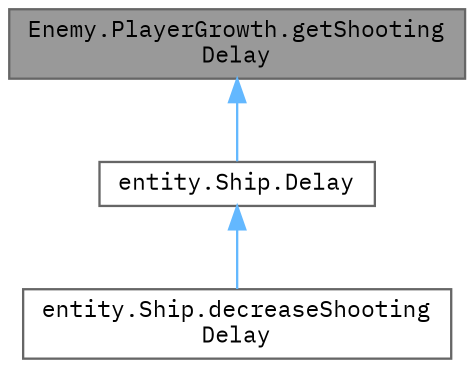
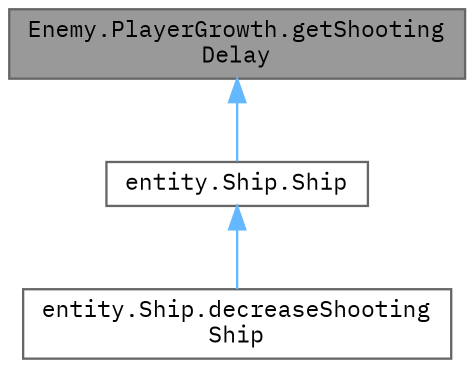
  digraph {
    fontname="IBM Plex Mono"
    rankdir=TB
    node [color=grey40 fillcolor=white fontname="IBM Plex Mono" fontsize=10 shape=box style=filled]
    edge [color=steelblue1 dir=back fontname="IBM Plex Mono" fontsize=10 labelfontname=Helvetica labelfontsize=10 style=solid]
    n1 [color=gray40 fillcolor=grey60 fontcolor=black height=0.2 label="Enemy.PlayerGrowth.getShooting\lDelay" width=0.4]
-   n2 [height=0.2 label="entity.Ship.Delay" width=0.4]
-   n3 [height=0.2 label="entity.Ship.decreaseShooting\lDelay" width=0.4]
+   n2 [height=0.2 label="entity.Ship.Ship" width=0.4]
+   n3 [height=0.2 label="entity.Ship.decreaseShooting\lShip" width=0.4]
    n1 -> n2
    n2 -> n3
  }
